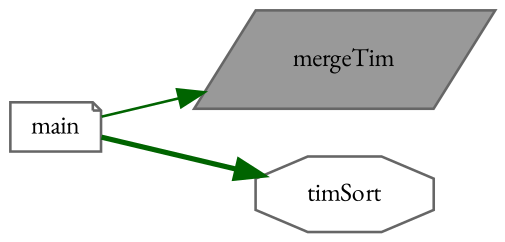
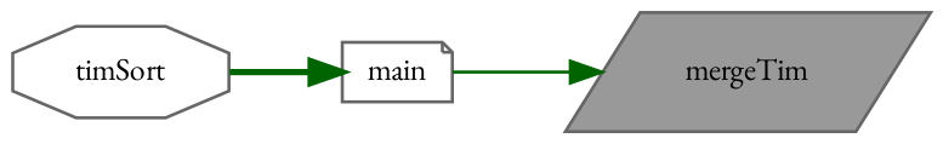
  digraph {
    fontname="EB Garamond"
    rankdir=RL
    node [color=grey40 fillcolor=white fontname="EB Garamond" fontsize=10 style=filled]
    edge [color=darkgreen dir=back fontname="EB Garamond" fontsize=10 labelfontname=Helvetica labelfontsize=10]
    n1 [color=gray40 fillcolor=grey60 fontcolor=black height=0.2 label=mergeTim shape=parallelogram width=0.4]
    n2 [height=0.2 label=main shape=note width=0.4]
    n3 [height=0.2 label=timSort shape=octagon width=0.4]
    n1 -> n2 [style=solid]
-   n3 -> n2 [style=bold]
+   n2 -> n3 [style=bold]
  }
